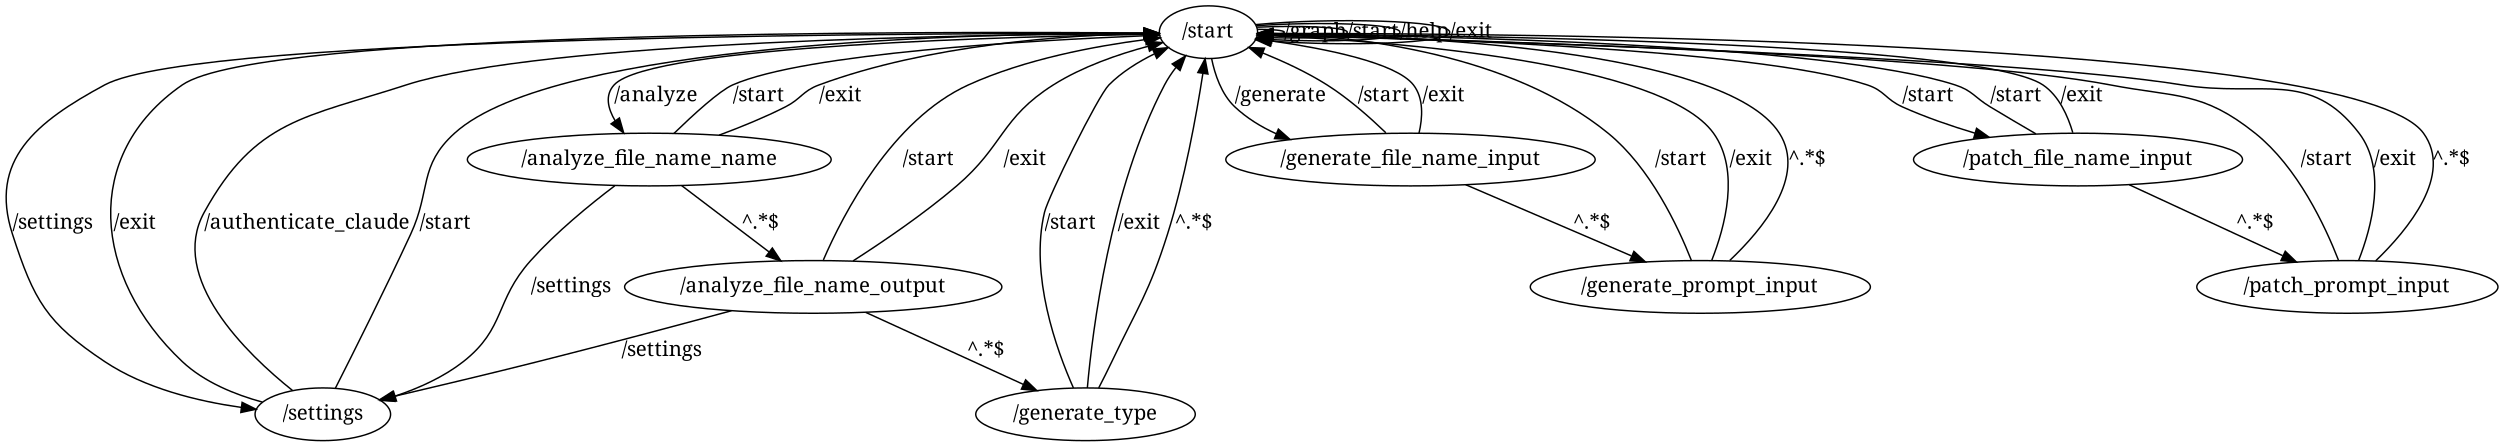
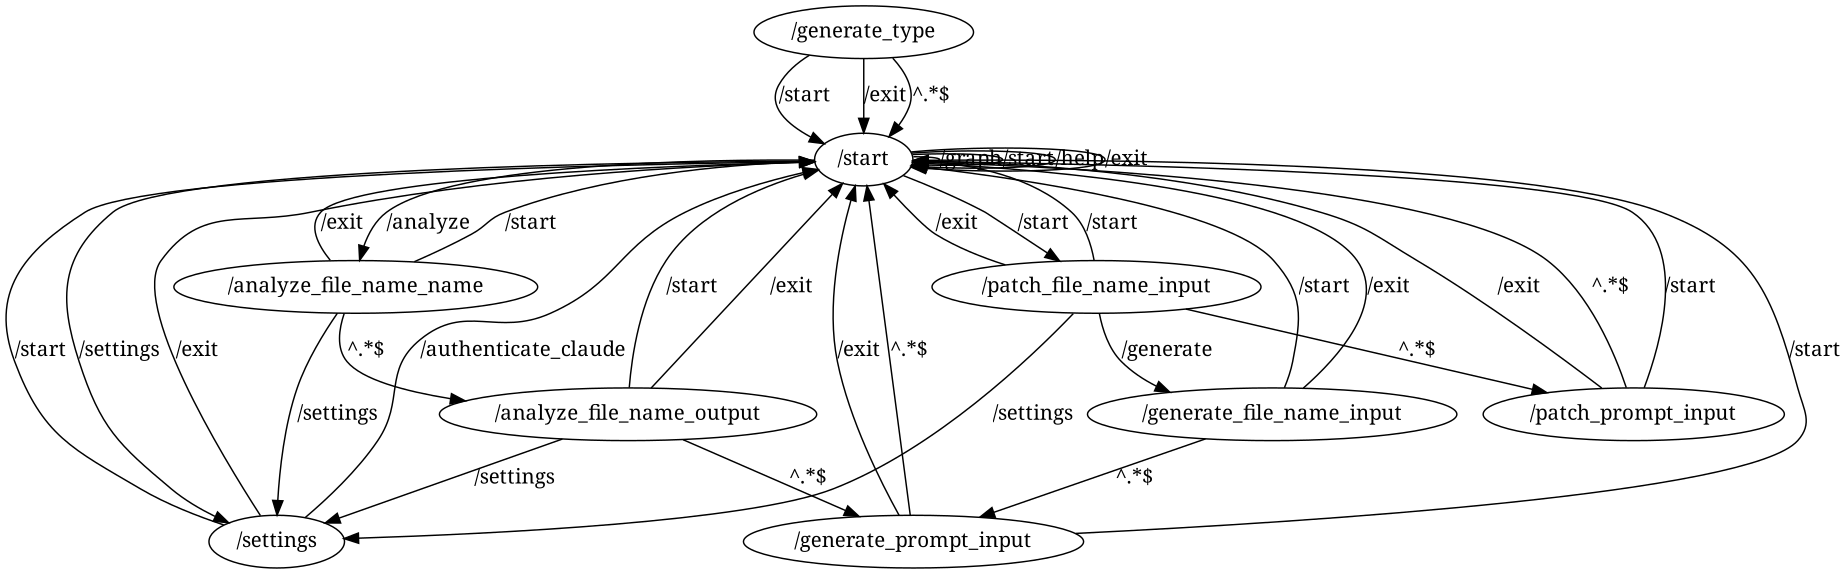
  digraph {
    fontname="Noto Serif"
    node [fontname="Noto Serif"]
    edge [fontname="Noto Serif"]
    "/start"
    "/settings"
    "/generate_file_name_input"
    "/patch_file_name_input"
    n5 [label="/analyze_file_name_name"]
    "/generate_prompt_input"
    "/patch_prompt_input"
    "/analyze_file_name_output"
    n9 [label="/generate_type"]
    "/start" -> "/start" [label="/graph"]
    "/start" -> "/start" [label="/start"]
    "/start" -> "/start" [label="/help"]
    "/start" -> "/start" [label="/exit"]
    "/start" -> "/settings" [label="/settings"]
-   "/start" -> "/generate_file_name_input" [label="/generate"]
+   "/patch_file_name_input" -> "/generate_file_name_input" [label="/generate"]
    "/start" -> "/patch_file_name_input" [label="/start"]
    "/start" -> n5 [label="/analyze"]
    "/settings" -> "/start" [label="/exit"]
    "/settings" -> "/start" [label="/authenticate_claude"]
    "/settings" -> "/start" [label="/start"]
    "/generate_file_name_input" -> "/start" [label="/start"]
    "/generate_file_name_input" -> "/start" [label="/exit"]
    "/generate_file_name_input" -> "/generate_prompt_input" [label="^.*$"]
    "/patch_file_name_input" -> "/start" [label="/start"]
    "/patch_file_name_input" -> "/start" [label="/exit"]
+   "/patch_file_name_input" -> "/settings" [label="/settings"]
    "/patch_file_name_input" -> "/patch_prompt_input" [label="^.*$"]
    n5 -> "/start" [label="/start"]
    n5 -> "/start" [label="/exit"]
    n5 -> "/settings" [label="/settings"]
    n5 -> "/analyze_file_name_output" [label="^.*$"]
    "/generate_prompt_input" -> "/start" [label="/start"]
    "/generate_prompt_input" -> "/start" [label="/exit"]
    "/generate_prompt_input" -> "/start" [label="^.*$"]
    "/patch_prompt_input" -> "/start" [label="/start"]
    "/patch_prompt_input" -> "/start" [label="/exit"]
    "/patch_prompt_input" -> "/start" [label="^.*$"]
    "/analyze_file_name_output" -> "/start" [label="/start"]
    "/analyze_file_name_output" -> "/start" [label="/exit"]
    "/analyze_file_name_output" -> "/settings" [label="/settings"]
-   "/analyze_file_name_output" -> n9 [label="^.*$"]
+   "/analyze_file_name_output" -> "/generate_prompt_input" [label="^.*$"]
    n9 -> "/start" [label="/start"]
    n9 -> "/start" [label="/exit"]
    n9 -> "/start" [label="^.*$"]
  }
